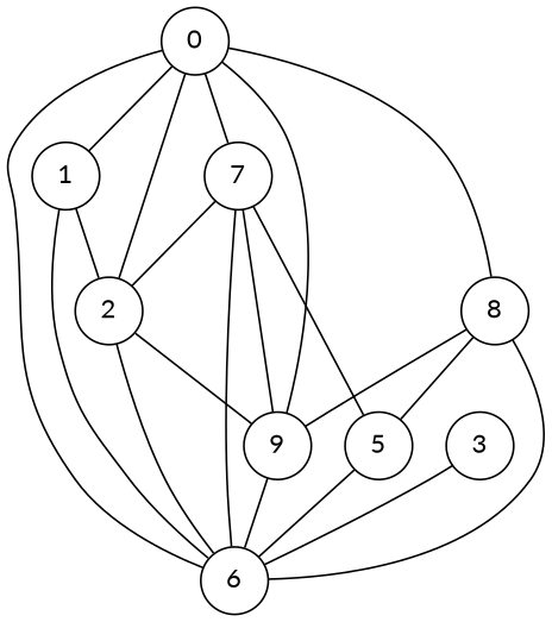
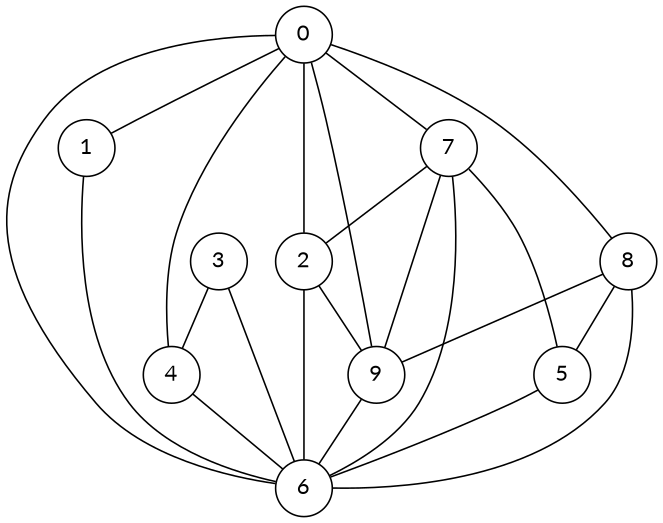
  graph {
    fontname=Lato
    node [fontname=Lato shape=circle]
    edge [fontname=Lato]
    0
    1
    2
+   4
    6
    7
    8
    9
    3
    5
    0 -- 1
    0 -- 2
+   0 -- 4
    0 -- 6
    0 -- 7
    0 -- 8
    0 -- 9
-   1 -- 2
    1 -- 6
    2 -- 6
    2 -- 9
+   4 -- 6
    7 -- 2
    7 -- 6
    7 -- 9
    7 -- 5
    8 -- 6
    8 -- 9
    8 -- 5
    9 -- 6
+   3 -- 4
    3 -- 6
    5 -- 6
  }
